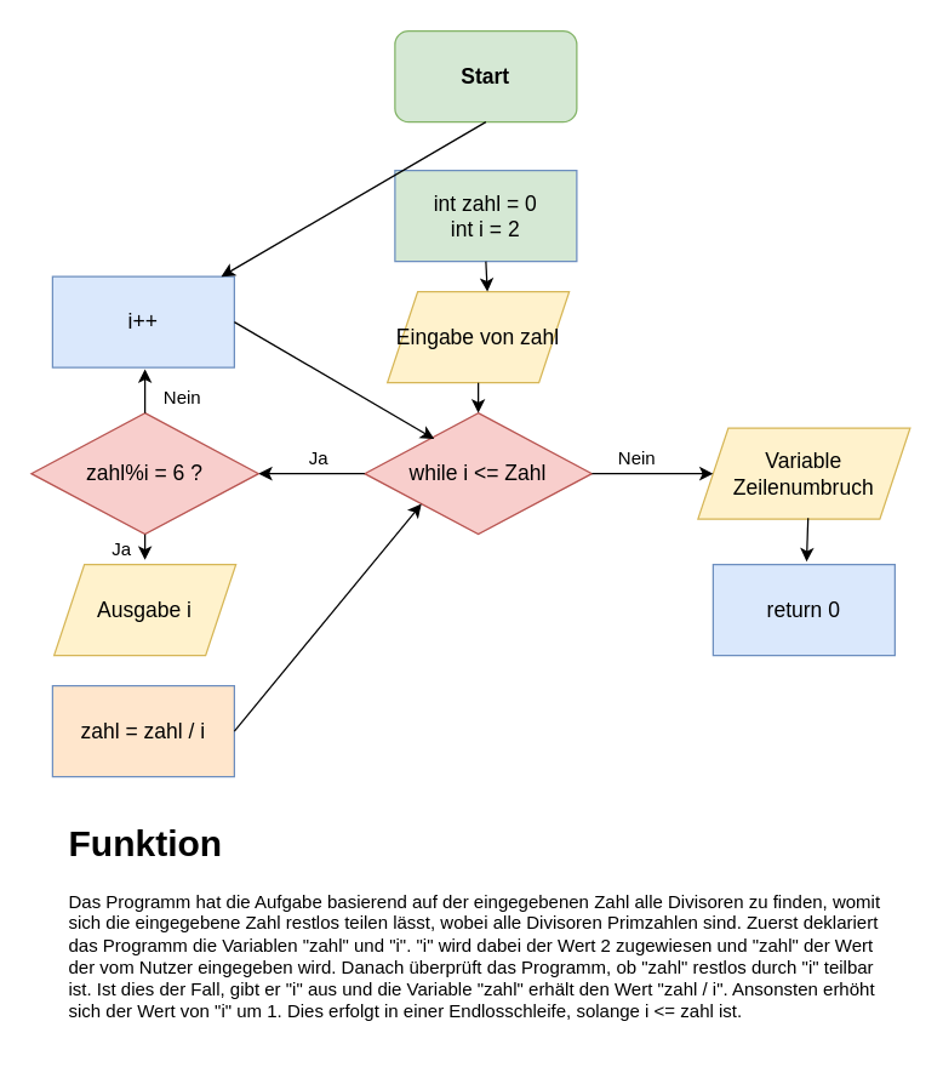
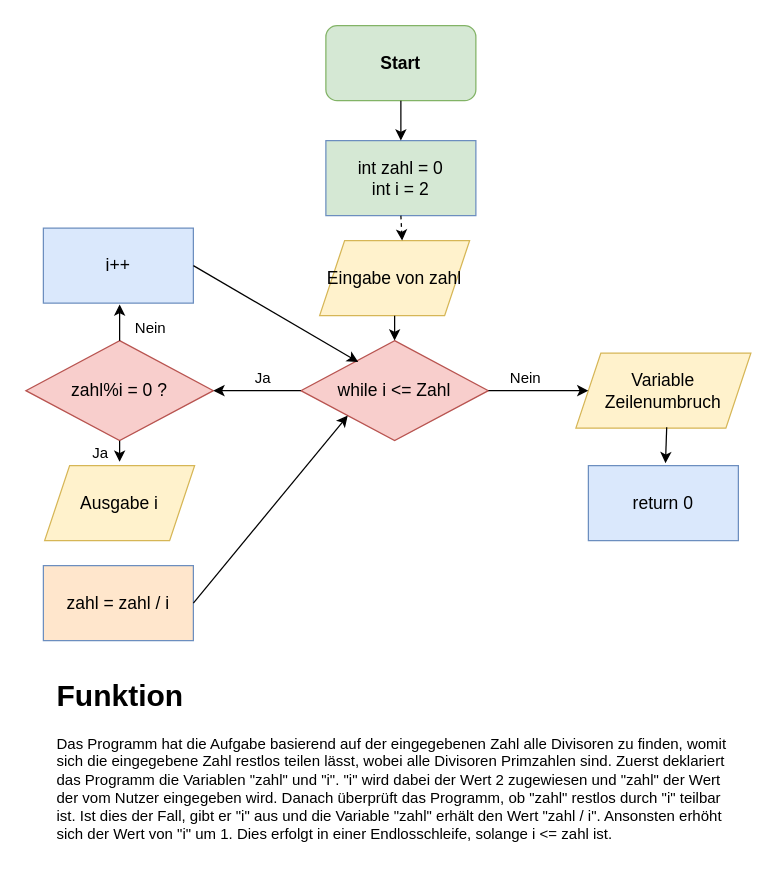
  <mxCell id="0" />
  <mxCell id="1" parent="0" />
  <mxCell id="2" value="&lt;font style=&quot;font-size: 14px&quot;&gt;&lt;b&gt;Start&lt;/b&gt;&lt;/font&gt;" style="rounded=1;whiteSpace=wrap;html=1;fillColor=#d5e8d4;strokeColor=#82b366;" parent="1" vertex="1"><mxGeometry x="260" y="20" width="120" height="60" as="geometry" /></mxCell>
  <mxCell id="3" value="&lt;font style=&quot;font-size: 14px&quot;&gt;int zahl = 0&lt;br&gt;int i = 2&lt;/font&gt;" style="rounded=0;whiteSpace=wrap;html=1;fillColor=#d5e8d4;strokeColor=#6c8ebf;" parent="1" vertex="1"><mxGeometry x="260" y="112" width="120" height="60" as="geometry" /></mxCell>
  <mxCell id="4" value="&lt;font style=&quot;font-size: 14px&quot;&gt;Eingabe von zahl&lt;/font&gt;" style="shape=parallelogram;perimeter=parallelogramPerimeter;whiteSpace=wrap;html=1;fixedSize=1;fillColor=#fff2cc;strokeColor=#d6b656;" parent="1" vertex="1"><mxGeometry x="255" y="192" width="120" height="60" as="geometry" /></mxCell>
  <mxCell id="5" value="&lt;font style=&quot;font-size: 14px&quot;&gt;while i &amp;lt;= Zahl&lt;/font&gt;" style="rhombus;whiteSpace=wrap;html=1;fillColor=#f8cecc;strokeColor=#b85450;" parent="1" vertex="1"><mxGeometry x="240" y="272" width="150" height="80" as="geometry" /></mxCell>
- <mxCell id="6" value="&lt;font style=&quot;font-size: 14px&quot;&gt;zahl%i = 6 ?&lt;/font&gt;" style="rhombus;whiteSpace=wrap;html=1;fillColor=#f8cecc;strokeColor=#b85450;" parent="1" vertex="1"><mxGeometry x="20" y="272" width="150" height="80" as="geometry" /></mxCell>
+ <mxCell id="6" value="&lt;font style=&quot;font-size: 14px&quot;&gt;zahl%i = 0 ?&lt;/font&gt;" style="rhombus;whiteSpace=wrap;html=1;fillColor=#f8cecc;strokeColor=#b85450;" parent="1" vertex="1"><mxGeometry x="20" y="272" width="150" height="80" as="geometry" /></mxCell>
  <mxCell id="7" value="&lt;font style=&quot;font-size: 14px&quot;&gt;Ausgabe i&lt;/font&gt;" style="shape=parallelogram;perimeter=parallelogramPerimeter;whiteSpace=wrap;html=1;fixedSize=1;fillColor=#fff2cc;strokeColor=#d6b656;" parent="1" vertex="1"><mxGeometry x="35" y="372" width="120" height="60" as="geometry" /></mxCell>
  <mxCell id="8" value="&lt;font style=&quot;font-size: 14px&quot;&gt;zahl = zahl / i&lt;/font&gt;" style="rounded=0;whiteSpace=wrap;html=1;fillColor=#ffe6cc;strokeColor=#6c8ebf;" parent="1" vertex="1"><mxGeometry x="34" y="452" width="120" height="60" as="geometry" /></mxCell>
  <mxCell id="9" value="&lt;font style=&quot;font-size: 14px&quot;&gt;i++&lt;/font&gt;" style="rounded=0;whiteSpace=wrap;html=1;fillColor=#dae8fc;strokeColor=#6c8ebf;" parent="1" vertex="1"><mxGeometry x="34" y="182" width="120" height="60" as="geometry" /></mxCell>
  <mxCell id="10" value="&lt;font style=&quot;font-size: 14px&quot;&gt;Variable Zeilenumbruch&lt;/font&gt;" style="shape=parallelogram;perimeter=parallelogramPerimeter;whiteSpace=wrap;html=1;fixedSize=1;strokeColor=#d6b656;fillColor=#fff2cc;" parent="1" vertex="1"><mxGeometry x="460" y="282" width="140" height="60" as="geometry" /></mxCell>
  <mxCell id="11" value="&lt;font style=&quot;font-size: 14px&quot;&gt;return 0&lt;/font&gt;" style="rounded=0;whiteSpace=wrap;html=1;fillColor=#dae8fc;strokeColor=#6c8ebf;" parent="1" vertex="1"><mxGeometry x="470" y="372" width="120" height="60" as="geometry" /></mxCell>
  <mxCell id="12" value="" style="endArrow=classic;html=1;exitX=0;exitY=0.5;exitDx=0;exitDy=0;entryX=1;entryY=0.5;entryDx=0;entryDy=0;" parent="1" source="5" target="6" edge="1"><mxGeometry width="50" height="50" relative="1" as="geometry"><mxPoint x="390" y="292" as="sourcePoint" /><mxPoint x="440" y="242" as="targetPoint" /></mxGeometry></mxCell>
  <mxCell id="13" value="" style="endArrow=classic;html=1;exitX=1;exitY=0.5;exitDx=0;exitDy=0;entryX=0;entryY=0.5;entryDx=0;entryDy=0;" parent="1" source="5" target="10" edge="1"><mxGeometry width="50" height="50" relative="1" as="geometry"><mxPoint x="250" y="322" as="sourcePoint" /><mxPoint x="180" y="322" as="targetPoint" /></mxGeometry></mxCell>
  <mxCell id="14" value="Ja" style="text;html=1;strokeColor=none;fillColor=none;align=center;verticalAlign=middle;whiteSpace=wrap;rounded=0;" parent="1" vertex="1"><mxGeometry x="190" y="292" width="40" height="20" as="geometry" /></mxCell>
  <mxCell id="15" value="Nein" style="text;html=1;strokeColor=none;fillColor=none;align=center;verticalAlign=middle;whiteSpace=wrap;rounded=0;" parent="1" vertex="1"><mxGeometry x="400" y="292" width="40" height="20" as="geometry" /></mxCell>
  <mxCell id="16" value="" style="endArrow=classic;html=1;exitX=0.5;exitY=0;exitDx=0;exitDy=0;" parent="1" source="6" edge="1"><mxGeometry width="50" height="50" relative="1" as="geometry"><mxPoint x="60" y="312" as="sourcePoint" /><mxPoint x="95" y="243" as="targetPoint" /></mxGeometry></mxCell>
  <mxCell id="17" value="" style="endArrow=classic;html=1;exitX=0.5;exitY=1;exitDx=0;exitDy=0;" parent="1" source="6" edge="1"><mxGeometry width="50" height="50" relative="1" as="geometry"><mxPoint x="105" y="282" as="sourcePoint" /><mxPoint x="95" y="369" as="targetPoint" /></mxGeometry></mxCell>
  <mxCell id="18" value="Ja" style="text;html=1;strokeColor=none;fillColor=none;align=center;verticalAlign=middle;whiteSpace=wrap;rounded=0;" parent="1" vertex="1"><mxGeometry x="60" y="352" width="40" height="20" as="geometry" /></mxCell>
  <mxCell id="19" value="Nein" style="text;html=1;strokeColor=none;fillColor=none;align=center;verticalAlign=middle;whiteSpace=wrap;rounded=0;" parent="1" vertex="1"><mxGeometry x="100" y="252" width="40" height="20" as="geometry" /></mxCell>
  <mxCell id="20" value="" style="endArrow=classic;html=1;entryX=0;entryY=1;entryDx=0;entryDy=0;exitX=1;exitY=0.5;exitDx=0;exitDy=0;" parent="1" source="8" target="5" edge="1"><mxGeometry width="50" height="50" relative="1" as="geometry"><mxPoint x="210" y="502" as="sourcePoint" /><mxPoint x="260" y="452" as="targetPoint" /></mxGeometry></mxCell>
  <mxCell id="21" value="" style="endArrow=classic;html=1;entryX=0.306;entryY=0.214;entryDx=0;entryDy=0;exitX=1;exitY=0.5;exitDx=0;exitDy=0;entryPerimeter=0;" parent="1" source="9" target="5" edge="1"><mxGeometry width="50" height="50" relative="1" as="geometry"><mxPoint x="66.5" y="252" as="sourcePoint" /><mxPoint x="190" y="102" as="targetPoint" /></mxGeometry></mxCell>
  <mxCell id="22" value="&lt;h1&gt;Funktion&lt;/h1&gt;&lt;p&gt;Das Programm hat die Aufgabe basierend auf der eingegebenen Zahl alle Divisoren zu finden, womit sich die eingegebene Zahl restlos teilen lässt, wobei alle Divisoren Primzahlen sind. Zuerst deklariert das Programm die Variablen &quot;zahl&quot; und &quot;i&quot;. &quot;i&quot; wird dabei der Wert 2 zugewiesen und &quot;zahl&quot; der Wert der vom Nutzer eingegeben wird. Danach überprüft das Programm, ob &quot;zahl&quot; restlos durch &quot;i&quot; teilbar ist. Ist dies der Fall, gibt er &quot;i&quot; aus und die Variable &quot;zahl&quot; erhält den Wert &quot;zahl / i&quot;. Ansonsten erhöht sich der Wert von &quot;i&quot; um 1. Dies erfolgt in einer Endlosschleife, solange i &amp;lt;= zahl ist.&amp;nbsp;&lt;/p&gt;" style="text;html=1;strokeColor=none;fillColor=none;spacing=5;spacingTop=-20;whiteSpace=wrap;overflow=hidden;rounded=0;" parent="1" vertex="1"><mxGeometry x="40" y="537" width="550" height="145" as="geometry" /></mxCell>
- <mxCell id="23" value="" style="endArrow=classic;html=1;exitX=0.5;exitY=1;exitDx=0;exitDy=0;" parent="1" source="2" target="9" edge="1"><mxGeometry width="50" height="50" relative="1" as="geometry"><mxPoint x="370" y="172" as="sourcePoint" /><mxPoint x="420" y="122" as="targetPoint" /></mxGeometry></mxCell>
- <mxCell id="24" value="" style="endArrow=classic;html=1;exitX=0.5;exitY=1;exitDx=0;exitDy=0;entryX=0.55;entryY=0;entryDx=0;entryDy=0;entryPerimeter=0;" parent="1" source="3" target="4" edge="1"><mxGeometry width="50" height="50" relative="1" as="geometry"><mxPoint x="420" y="252" as="sourcePoint" /><mxPoint x="330" y="182" as="targetPoint" /></mxGeometry></mxCell>
+ <mxCell id="23" value="" style="endArrow=classic;html=1;entryX=0.5;entryY=0;entryDx=0;entryDy=0;exitX=0.5;exitY=1;exitDx=0;exitDy=0;" parent="1" source="2" target="3" edge="1"><mxGeometry width="50" height="50" relative="1" as="geometry"><mxPoint x="370" y="172" as="sourcePoint" /><mxPoint x="420" y="122" as="targetPoint" /></mxGeometry></mxCell>
+ <mxCell id="24" value="" style="endArrow=classic;html=1;exitX=0.5;exitY=1;exitDx=0;exitDy=0;entryX=0.55;entryY=0;entryDx=0;entryDy=0;entryPerimeter=0;dashed=1;" parent="1" source="3" target="4" edge="1"><mxGeometry width="50" height="50" relative="1" as="geometry"><mxPoint x="420" y="252" as="sourcePoint" /><mxPoint x="330" y="182" as="targetPoint" /></mxGeometry></mxCell>
  <mxCell id="25" value="" style="endArrow=classic;html=1;exitX=0.5;exitY=1;exitDx=0;exitDy=0;entryX=0.5;entryY=0;entryDx=0;entryDy=0;" parent="1" source="4" target="5" edge="1"><mxGeometry width="50" height="50" relative="1" as="geometry"><mxPoint x="410" y="282" as="sourcePoint" /><mxPoint x="460" y="232" as="targetPoint" /></mxGeometry></mxCell>
  <mxCell id="26" value="" style="endArrow=classic;html=1;entryX=0.514;entryY=-0.033;entryDx=0;entryDy=0;entryPerimeter=0;exitX=0.519;exitY=0.989;exitDx=0;exitDy=0;exitPerimeter=0;" parent="1" source="10" target="11" edge="1"><mxGeometry width="50" height="50" relative="1" as="geometry"><mxPoint x="370" y="412" as="sourcePoint" /><mxPoint x="420" y="362" as="targetPoint" /></mxGeometry></mxCell>
